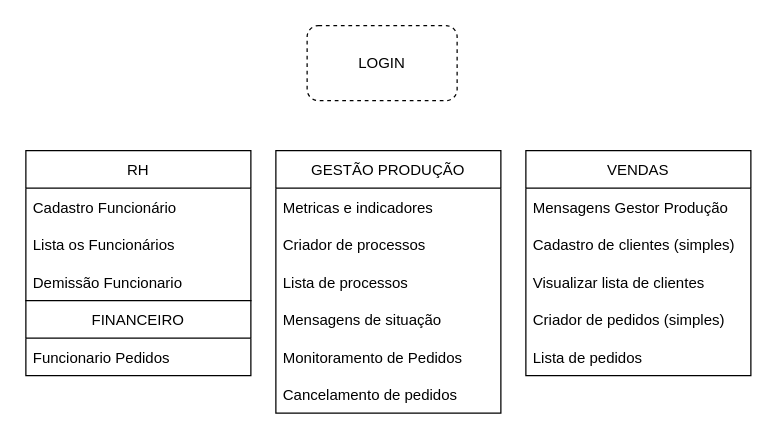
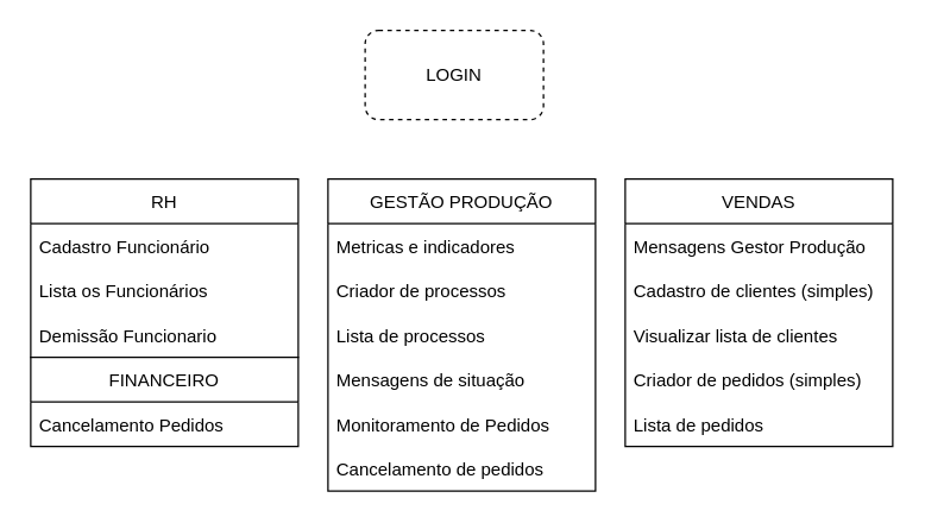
  <mxCell id="0" />
  <mxCell id="1" parent="0" />
  <mxCell id="2" value="LOGIN" style="rounded=1;whiteSpace=wrap;html=1;dashed=1;" parent="1" vertex="1"><mxGeometry x="245" y="20" width="120" height="60" as="geometry" /></mxCell>
  <mxCell id="3" value="RH" style="swimlane;fontStyle=0;childLayout=stackLayout;horizontal=1;startSize=30;horizontalStack=0;resizeParent=1;resizeParentMax=0;resizeLast=0;collapsible=1;marginBottom=0;" parent="1" vertex="1"><mxGeometry x="20" y="120" width="180" height="120" as="geometry"><mxRectangle x="200" y="360" width="170" height="30" as="alternateBounds" /></mxGeometry></mxCell>
  <mxCell id="4" value="Cadastro Funcionário" style="text;strokeColor=none;fillColor=none;align=left;verticalAlign=middle;spacingLeft=4;spacingRight=4;overflow=hidden;points=[[0,0.5],[1,0.5]];portConstraint=eastwest;rotatable=0;" parent="3" vertex="1"><mxGeometry y="30" width="180" height="30" as="geometry" /></mxCell>
  <mxCell id="5" value="Lista os Funcionários" style="text;strokeColor=none;fillColor=none;align=left;verticalAlign=middle;spacingLeft=4;spacingRight=4;overflow=hidden;points=[[0,0.5],[1,0.5]];portConstraint=eastwest;rotatable=0;" vertex="1" parent="3"><mxGeometry y="60" width="180" height="30" as="geometry" /></mxCell>
  <mxCell id="6" value="Demissão Funcionario" style="text;strokeColor=none;fillColor=none;align=left;verticalAlign=middle;spacingLeft=4;spacingRight=4;overflow=hidden;points=[[0,0.5],[1,0.5]];portConstraint=eastwest;rotatable=0;" parent="3" vertex="1"><mxGeometry y="90" width="180" height="30" as="geometry" /></mxCell>
  <mxCell id="7" value="GESTÃO PRODUÇÃO" style="swimlane;fontStyle=0;childLayout=stackLayout;horizontal=1;startSize=30;horizontalStack=0;resizeParent=1;resizeParentMax=0;resizeLast=0;collapsible=1;marginBottom=0;" parent="1" vertex="1"><mxGeometry x="220" y="120" width="180" height="210" as="geometry"><mxRectangle x="200" y="360" width="170" height="30" as="alternateBounds" /></mxGeometry></mxCell>
  <mxCell id="8" value="Metricas e indicadores" style="text;strokeColor=none;fillColor=none;align=left;verticalAlign=middle;spacingLeft=4;spacingRight=4;overflow=hidden;points=[[0,0.5],[1,0.5]];portConstraint=eastwest;rotatable=0;" vertex="1" parent="7"><mxGeometry y="30" width="180" height="30" as="geometry" /></mxCell>
  <mxCell id="9" value="Criador de processos" style="text;strokeColor=none;fillColor=none;align=left;verticalAlign=middle;spacingLeft=4;spacingRight=4;overflow=hidden;points=[[0,0.5],[1,0.5]];portConstraint=eastwest;rotatable=0;" vertex="1" parent="7"><mxGeometry y="60" width="180" height="30" as="geometry" /></mxCell>
  <mxCell id="10" value="Lista de processos" style="text;strokeColor=none;fillColor=none;align=left;verticalAlign=middle;spacingLeft=4;spacingRight=4;overflow=hidden;points=[[0,0.5],[1,0.5]];portConstraint=eastwest;rotatable=0;" vertex="1" parent="7"><mxGeometry y="90" width="180" height="30" as="geometry" /></mxCell>
  <mxCell id="11" value="Mensagens de situação" style="text;strokeColor=none;fillColor=none;align=left;verticalAlign=middle;spacingLeft=4;spacingRight=4;overflow=hidden;points=[[0,0.5],[1,0.5]];portConstraint=eastwest;rotatable=0;" vertex="1" parent="7"><mxGeometry y="120" width="180" height="30" as="geometry" /></mxCell>
  <mxCell id="12" value="Monitoramento de Pedidos" style="text;strokeColor=none;fillColor=none;align=left;verticalAlign=middle;spacingLeft=4;spacingRight=4;overflow=hidden;points=[[0,0.5],[1,0.5]];portConstraint=eastwest;rotatable=0;" parent="7" vertex="1"><mxGeometry y="150" width="180" height="30" as="geometry" /></mxCell>
  <mxCell id="13" value="Cancelamento de pedidos" style="text;strokeColor=none;fillColor=none;align=left;verticalAlign=middle;spacingLeft=4;spacingRight=4;overflow=hidden;points=[[0,0.5],[1,0.5]];portConstraint=eastwest;rotatable=0;" parent="7" vertex="1"><mxGeometry y="180" width="180" height="30" as="geometry" /></mxCell>
  <mxCell id="14" value="VENDAS" style="swimlane;fontStyle=0;childLayout=stackLayout;horizontal=1;startSize=30;horizontalStack=0;resizeParent=1;resizeParentMax=0;resizeLast=0;collapsible=1;marginBottom=0;" parent="1" vertex="1"><mxGeometry x="420" y="120" width="180" height="180" as="geometry"><mxRectangle x="200" y="360" width="170" height="30" as="alternateBounds" /></mxGeometry></mxCell>
  <mxCell id="15" value="Mensagens Gestor Produção" style="text;strokeColor=none;fillColor=none;align=left;verticalAlign=middle;spacingLeft=4;spacingRight=4;overflow=hidden;points=[[0,0.5],[1,0.5]];portConstraint=eastwest;rotatable=0;" vertex="1" parent="14"><mxGeometry y="30" width="180" height="30" as="geometry" /></mxCell>
  <mxCell id="16" value="Cadastro de clientes (simples)" style="text;strokeColor=none;fillColor=none;align=left;verticalAlign=middle;spacingLeft=4;spacingRight=4;overflow=hidden;points=[[0,0.5],[1,0.5]];portConstraint=eastwest;rotatable=0;" parent="14" vertex="1"><mxGeometry y="60" width="180" height="30" as="geometry" /></mxCell>
  <mxCell id="17" value="Visualizar lista de clientes" style="text;strokeColor=none;fillColor=none;align=left;verticalAlign=middle;spacingLeft=4;spacingRight=4;overflow=hidden;points=[[0,0.5],[1,0.5]];portConstraint=eastwest;rotatable=0;" vertex="1" parent="14"><mxGeometry y="90" width="180" height="30" as="geometry" /></mxCell>
  <mxCell id="18" value="Criador de pedidos (simples)" style="text;strokeColor=none;fillColor=none;align=left;verticalAlign=middle;spacingLeft=4;spacingRight=4;overflow=hidden;points=[[0,0.5],[1,0.5]];portConstraint=eastwest;rotatable=0;" parent="14" vertex="1"><mxGeometry y="120" width="180" height="30" as="geometry" /></mxCell>
  <mxCell id="19" value="Lista de pedidos" style="text;strokeColor=none;fillColor=none;align=left;verticalAlign=middle;spacingLeft=4;spacingRight=4;overflow=hidden;points=[[0,0.5],[1,0.5]];portConstraint=eastwest;rotatable=0;" parent="14" vertex="1"><mxGeometry y="150" width="180" height="30" as="geometry" /></mxCell>
  <mxCell id="20" value="FINANCEIRO" style="swimlane;fontStyle=0;childLayout=stackLayout;horizontal=1;startSize=30;horizontalStack=0;resizeParent=1;resizeParentMax=0;resizeLast=0;collapsible=1;marginBottom=0;" vertex="1" parent="1"><mxGeometry x="20" y="240" width="180" height="60" as="geometry"><mxRectangle x="200" y="360" width="170" height="30" as="alternateBounds" /></mxGeometry></mxCell>
- <mxCell id="21" value="Funcionario Pedidos" style="text;strokeColor=none;fillColor=none;align=left;verticalAlign=middle;spacingLeft=4;spacingRight=4;overflow=hidden;points=[[0,0.5],[1,0.5]];portConstraint=eastwest;rotatable=0;" vertex="1" parent="20"><mxGeometry y="30" width="180" height="30" as="geometry" /></mxCell>
+ <mxCell id="21" value="Cancelamento Pedidos" style="text;strokeColor=none;fillColor=none;align=left;verticalAlign=middle;spacingLeft=4;spacingRight=4;overflow=hidden;points=[[0,0.5],[1,0.5]];portConstraint=eastwest;rotatable=0;" vertex="1" parent="20"><mxGeometry y="30" width="180" height="30" as="geometry" /></mxCell>
